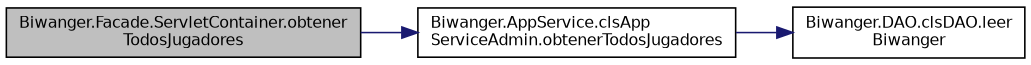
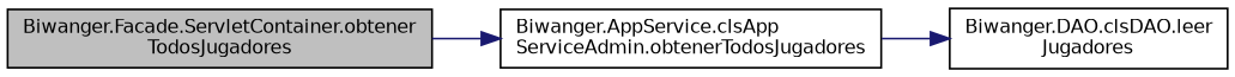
  digraph {
    rankdir=LR
    node [color=black fillcolor=white fontname=Helvetica fontsize=10 shape=record style=filled]
    edge [color=midnightblue fontname=Helvetica fontsize=10 labelfontname=Helvetica labelfontsize=10 style=solid]
    n1 [fillcolor=grey75 fontcolor=black height=0.2 label="Biwanger.Facade.ServletContainer.obtener\lTodosJugadores" width=0.4]
    n2 [height=0.2 label="Biwanger.AppService.clsApp\lServiceAdmin.obtenerTodosJugadores" width=0.4]
-   n3 [height=0.2 label="Biwanger.DAO.clsDAO.leer\lBiwanger" width=0.4]
+   n3 [height=0.2 label="Biwanger.DAO.clsDAO.leer\lJugadores" width=0.4]
    n1 -> n2
    n2 -> n3
  }
